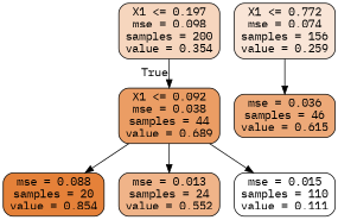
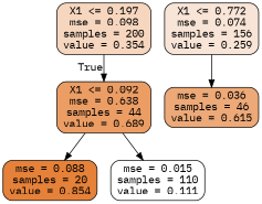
  digraph {
    fontname="IBM Plex Mono"
    node [color=black fontname="IBM Plex Mono" shape=box style="filled, rounded"]
    edge [fontname="IBM Plex Mono"]
    n1 [fillcolor="#e5813953" label="X1 <= 0.197\nmse = 0.098\nsamples = 200\nvalue = 0.354"]
-   n2 [fillcolor="#e58139c7" label="X1 <= 0.092\nmse = 0.038\nsamples = 44\nvalue = 0.689"]
+   n2 [fillcolor="#e58139c7" label="X1 <= 0.092\nmse = 0.638\nsamples = 44\nvalue = 0.689"]
    n3 [fillcolor="#e58139ff" label="mse = 0.088\nsamples = 20\nvalue = 0.854"]
-   n4 [fillcolor="#e5813998" label="mse = 0.013\nsamples = 24\nvalue = 0.552"]
    n5 [fillcolor="#e5813900" label="mse = 0.015\nsamples = 110\nvalue = 0.111"]
    n6 [fillcolor="#e5813933" label="X1 <= 0.772\nmse = 0.074\nsamples = 156\nvalue = 0.259"]
    n7 [fillcolor="#e58139ad" label="mse = 0.036\nsamples = 46\nvalue = 0.615"]
    n1 -> n2 [headlabel=True labelangle=45 labeldistance=2.5]
    n2 -> n3
-   n2 -> n4
    n2 -> n5
    n6 -> n7
  }
